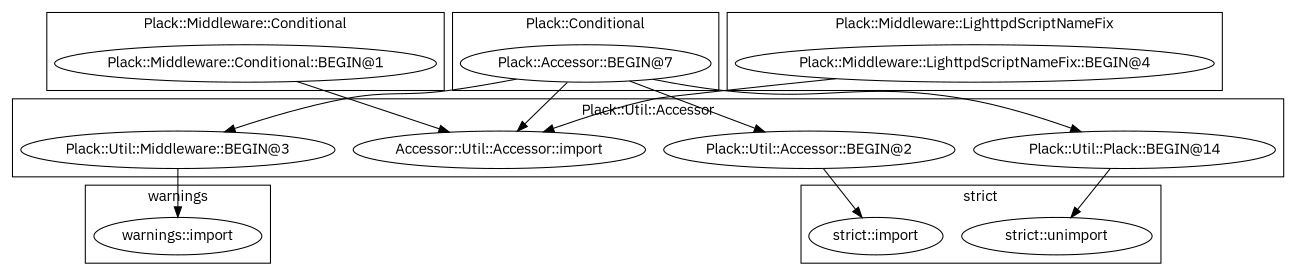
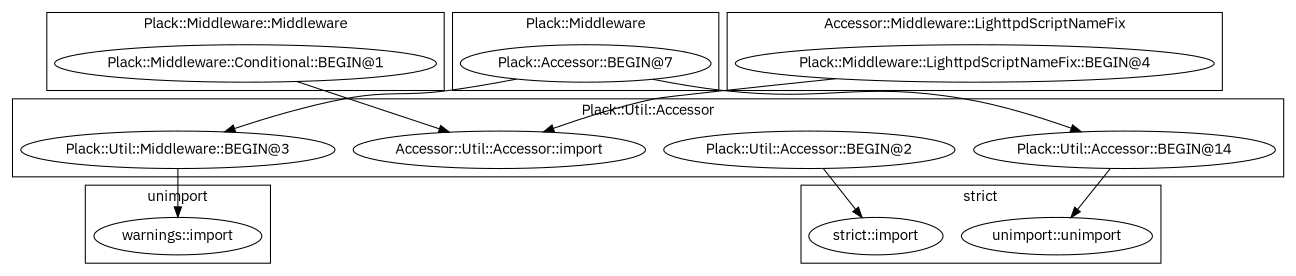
  digraph {
    fontname="IBM Plex Sans"
    node [fontname="IBM Plex Sans"]
    edge [fontname="IBM Plex Sans"]
    n1 [label="Plack::Util::Middleware::BEGIN@3"]
-   "Plack::Util::Accessor::BEGIN@14" [label="Plack::Util::Plack::BEGIN@14"]
+   "Plack::Util::Accessor::BEGIN@14"
    n3 [label="Accessor::Util::Accessor::import"]
    "Plack::Util::Accessor::BEGIN@2"
    "warnings::import"
    n6 [label="Plack::Middleware::Conditional::BEGIN@1"]
    n7 [label="Plack::Accessor::BEGIN@7"]
-   "strict::unimport"
+   "strict::unimport" [label="unimport::unimport"]
    "strict::import"
    "Plack::Middleware::LighttpdScriptNameFix::BEGIN@4"
    subgraph cluster_1 {
      label="Plack::Util::Accessor"
      n1
      "Plack::Util::Accessor::BEGIN@14"
      n3
      "Plack::Util::Accessor::BEGIN@2"
    }
    subgraph cluster_2 {
-     label=warnings
+     label=unimport
      "warnings::import"
    }
    subgraph cluster_3 {
-     label="Plack::Middleware::Conditional"
+     label="Plack::Middleware::Middleware"
      n6
    }
    subgraph cluster_4 {
-     label="Plack::Conditional"
+     label="Plack::Middleware"
      n7
    }
    subgraph cluster_5 {
      label="strict"
      "strict::unimport"
      "strict::import"
    }
    subgraph cluster_6 {
-     label="Plack::Middleware::LighttpdScriptNameFix"
+     label="Accessor::Middleware::LighttpdScriptNameFix"
      "Plack::Middleware::LighttpdScriptNameFix::BEGIN@4"
    }
    n1 -> "warnings::import"
    "Plack::Util::Accessor::BEGIN@14" -> "strict::unimport"
    "Plack::Util::Accessor::BEGIN@2" -> "strict::import"
    n6 -> n3
    n7 -> n1
    n7 -> "Plack::Util::Accessor::BEGIN@14"
-   n7 -> n3
-   n7 -> "Plack::Util::Accessor::BEGIN@2"
    "Plack::Middleware::LighttpdScriptNameFix::BEGIN@4" -> n3
  }
